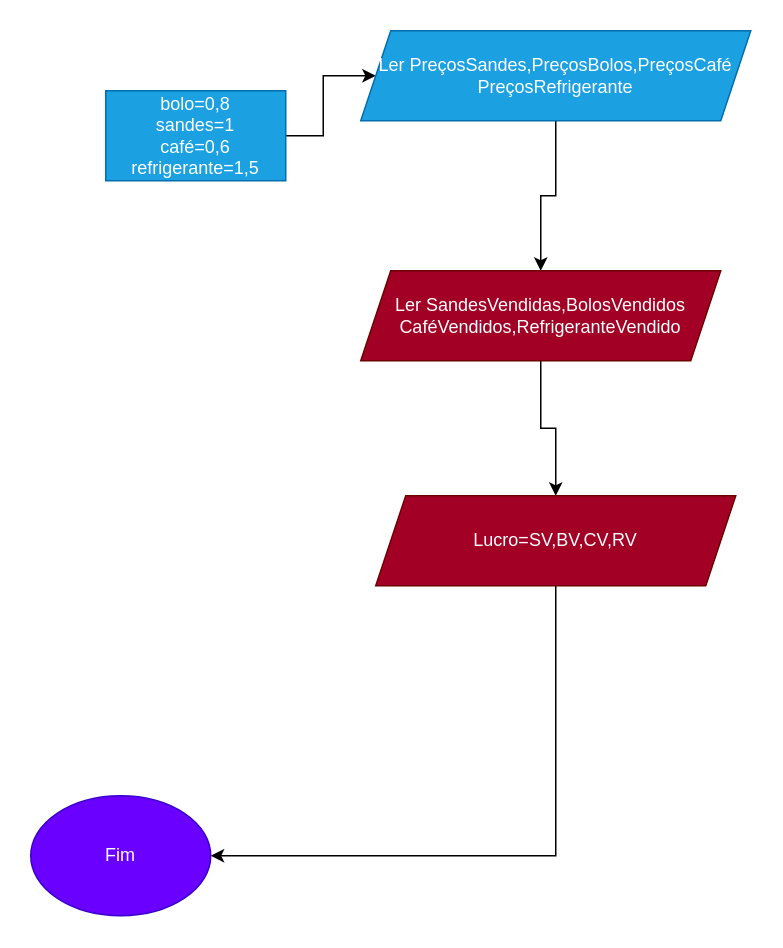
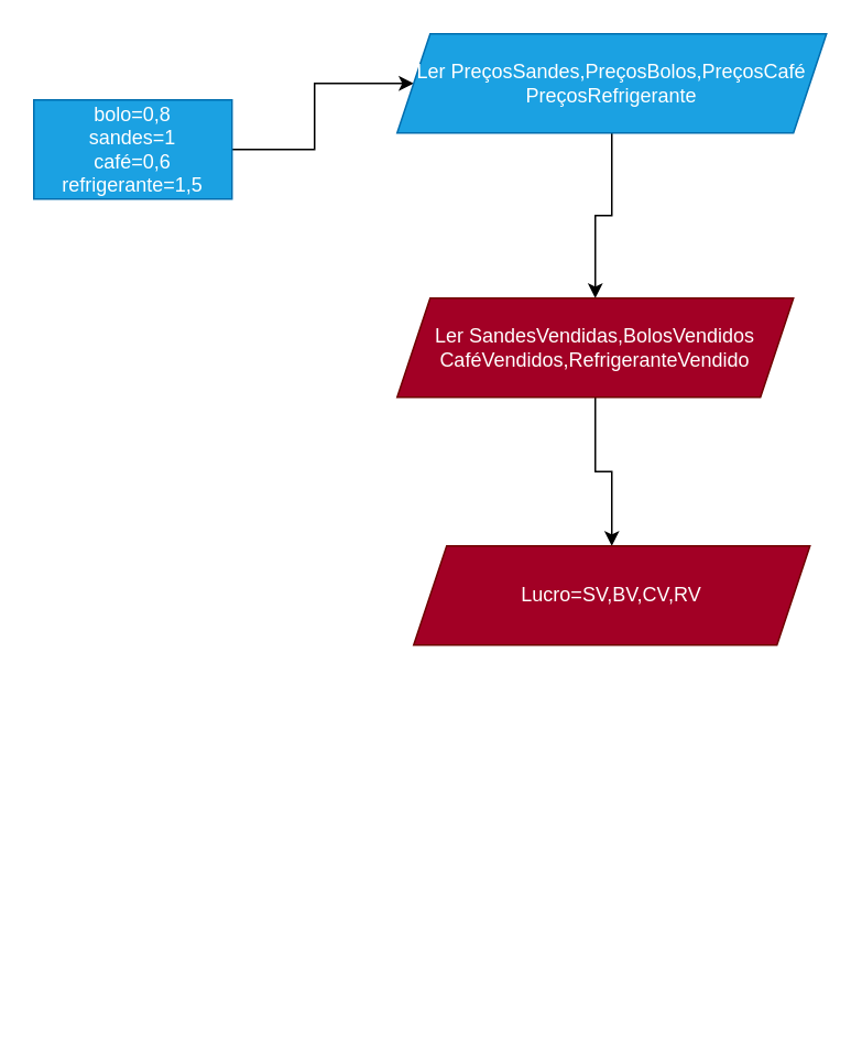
  <mxCell id="0" />
  <mxCell id="1" parent="0" />
  <mxCell id="2" style="edgeStyle=orthogonalEdgeStyle;rounded=0;orthogonalLoop=1;jettySize=auto;html=1;entryX=0;entryY=0.5;entryDx=0;entryDy=0;" edge="1" parent="1" source="3" target="5"><mxGeometry relative="1" as="geometry" /></mxCell>
- <mxCell id="3" value="bolo=0,8&lt;div&gt;sandes=1&lt;/div&gt;&lt;div&gt;café=0,6&lt;/div&gt;&lt;div&gt;refrigerante=1,5&lt;/div&gt;" style="rounded=0;whiteSpace=wrap;html=1;fillColor=#1ba1e2;fontColor=#ffffff;strokeColor=#006EAF;" vertex="1" parent="1"><mxGeometry x="70" y="60" width="120" height="60" as="geometry" /></mxCell>
+ <mxCell id="3" value="bolo=0,8&lt;div&gt;sandes=1&lt;/div&gt;&lt;div&gt;café=0,6&lt;/div&gt;&lt;div&gt;refrigerante=1,5&lt;/div&gt;" style="rounded=0;whiteSpace=wrap;html=1;fillColor=#1ba1e2;fontColor=#ffffff;strokeColor=#006EAF;" vertex="1" parent="1"><mxGeometry x="20" y="60" width="120" height="60" as="geometry" /></mxCell>
  <mxCell id="4" value="" style="edgeStyle=orthogonalEdgeStyle;rounded=0;orthogonalLoop=1;jettySize=auto;html=1;" edge="1" parent="1" source="5" target="7"><mxGeometry relative="1" as="geometry" /></mxCell>
  <mxCell id="5" value="Ler PreçosSandes,PreçosBolos,PreçosCafé&lt;div&gt;PreçosRefrigerante&lt;/div&gt;" style="shape=parallelogram;perimeter=parallelogramPerimeter;whiteSpace=wrap;html=1;fixedSize=1;fillColor=#1ba1e2;fontColor=#ffffff;strokeColor=#006EAF;" vertex="1" parent="1"><mxGeometry x="240" y="20" width="260" height="60" as="geometry" /></mxCell>
  <mxCell id="6" value="" style="edgeStyle=orthogonalEdgeStyle;rounded=0;orthogonalLoop=1;jettySize=auto;html=1;" edge="1" parent="1" source="7" target="9"><mxGeometry relative="1" as="geometry" /></mxCell>
  <mxCell id="7" value="Ler SandesVendidas,BolosVendidos&lt;div&gt;CaféVendidos,RefrigeranteVendido&lt;/div&gt;" style="shape=parallelogram;perimeter=parallelogramPerimeter;whiteSpace=wrap;html=1;fixedSize=1;fillColor=#a20025;fontColor=#ffffff;strokeColor=#6F0000;" vertex="1" parent="1"><mxGeometry x="240" y="180" width="240" height="60" as="geometry" /></mxCell>
- <mxCell id="8" style="edgeStyle=orthogonalEdgeStyle;rounded=0;orthogonalLoop=1;jettySize=auto;html=1;entryX=1;entryY=0.5;entryDx=0;entryDy=0;" edge="1" parent="1" source="9" target="10"><mxGeometry relative="1" as="geometry"><Array as="points"><mxPoint x="370" y="570" /></Array></mxGeometry></mxCell>
  <mxCell id="9" value="Lucro=SV,BV,CV,RV" style="shape=parallelogram;perimeter=parallelogramPerimeter;whiteSpace=wrap;html=1;fixedSize=1;fillColor=#a20025;fontColor=#ffffff;strokeColor=#6F0000;" vertex="1" parent="1"><mxGeometry x="250" y="330" width="240" height="60" as="geometry" /></mxCell>
- <mxCell id="10" value="Fim" style="ellipse;whiteSpace=wrap;html=1;fillColor=#6a00ff;fontColor=#ffffff;strokeColor=#3700CC;" vertex="1" parent="1"><mxGeometry x="20" y="530" width="120" height="80" as="geometry" /></mxCell>
